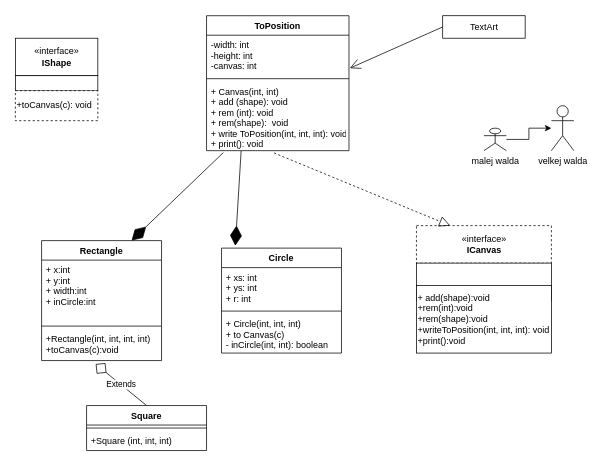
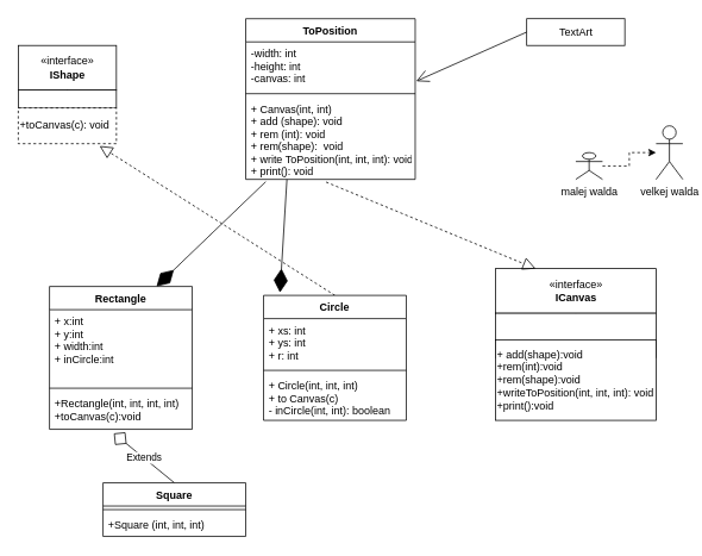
  <mxCell id="0" />
  <mxCell id="1" parent="0" />
  <mxCell id="2" value="" style="edgeStyle=orthogonalEdgeStyle;rounded=0;orthogonalLoop=1;jettySize=auto;html=1;" parent="1" source="3" target="5" edge="1"><mxGeometry relative="1" as="geometry" /></mxCell>
- <mxCell id="3" value="«interface»&lt;br&gt;&lt;b&gt;ICanvas&lt;/b&gt;" style="html=1;dashed=1;" parent="1" vertex="1"><mxGeometry x="555" y="300" width="180" height="50" as="geometry" /></mxCell>
+ <mxCell id="3" value="«interface»&lt;br&gt;&lt;b&gt;ICanvas&lt;/b&gt;" style="html=1;" parent="1" vertex="1"><mxGeometry x="555" y="300" width="180" height="50" as="geometry" /></mxCell>
  <mxCell id="4" value="" style="edgeStyle=orthogonalEdgeStyle;rounded=0;orthogonalLoop=1;jettySize=auto;html=1;" parent="1" source="5" target="6" edge="1"><mxGeometry relative="1" as="geometry" /></mxCell>
  <mxCell id="5" value="" style="html=1;" parent="1" vertex="1"><mxGeometry x="555" y="350" width="180" height="50" as="geometry" /></mxCell>
  <mxCell id="6" value="&lt;div&gt;&lt;span&gt;+ add(shape):void&lt;/span&gt;&lt;/div&gt;&lt;div&gt;&lt;span&gt;+rem(int):void&lt;/span&gt;&lt;/div&gt;&lt;div&gt;&lt;span&gt;+rem(shape):void&lt;/span&gt;&lt;/div&gt;&lt;div&gt;&lt;span&gt;+writeToPosition(int, int, int): void&lt;/span&gt;&lt;/div&gt;&lt;div&gt;&lt;span&gt;+print():void&lt;/span&gt;&lt;/div&gt;" style="html=1;align=left;" parent="1" vertex="1"><mxGeometry x="555" y="380" width="180" height="90" as="geometry" /></mxCell>
  <mxCell id="7" value="" style="edgeStyle=orthogonalEdgeStyle;rounded=0;orthogonalLoop=1;jettySize=auto;html=1;" parent="1" source="8" target="10" edge="1"><mxGeometry relative="1" as="geometry"><Array as="points"><mxPoint x="20" y="120" /><mxPoint x="20" y="120" /></Array></mxGeometry></mxCell>
  <mxCell id="8" value="«interface»&lt;br&gt;&lt;b&gt;IShape&lt;/b&gt;" style="html=1;" parent="1" vertex="1"><mxGeometry x="20" y="50" width="110" height="50" as="geometry" /></mxCell>
  <mxCell id="9" value="" style="edgeStyle=orthogonalEdgeStyle;rounded=0;orthogonalLoop=1;jettySize=auto;html=1;" parent="1" source="10" target="11" edge="1"><mxGeometry relative="1" as="geometry" /></mxCell>
  <mxCell id="10" value="" style="html=1;" parent="1" vertex="1"><mxGeometry x="20" y="100" width="110" height="20" as="geometry" /></mxCell>
  <mxCell id="11" value="+toCanvas(c): void" style="html=1;align=left;dashed=1;" parent="1" vertex="1"><mxGeometry x="20" y="120" width="110" height="40" as="geometry" /></mxCell>
  <mxCell id="12" value="Extends" style="endArrow=diamond;endSize=16;endFill=0;html=1;exitX=0.5;exitY=0;exitDx=0;exitDy=0;entryX=0.451;entryY=1.11;entryDx=0;entryDy=0;entryPerimeter=0;" parent="1" source="13" target="19" edge="1"><mxGeometry width="160" relative="1" as="geometry"><mxPoint x="335" y="302" as="sourcePoint" /><mxPoint x="495" y="302" as="targetPoint" /></mxGeometry></mxCell>
  <mxCell id="13" value="Square" style="swimlane;fontStyle=1;align=center;verticalAlign=top;childLayout=stackLayout;horizontal=1;startSize=26;horizontalStack=0;resizeParent=1;resizeParentMax=0;resizeLast=0;collapsible=1;marginBottom=0;" parent="1" vertex="1"><mxGeometry x="115" y="540" width="160" height="60" as="geometry" /></mxCell>
  <mxCell id="14" value="" style="line;strokeWidth=1;fillColor=none;align=left;verticalAlign=middle;spacingTop=-1;spacingLeft=3;spacingRight=3;rotatable=0;labelPosition=right;points=[];portConstraint=eastwest;" parent="13" vertex="1"><mxGeometry y="26" width="160" height="8" as="geometry" /></mxCell>
  <mxCell id="15" value="+Square (int, int, int)" style="text;strokeColor=none;fillColor=none;align=left;verticalAlign=top;spacingLeft=4;spacingRight=4;overflow=hidden;rotatable=0;points=[[0,0.5],[1,0.5]];portConstraint=eastwest;" parent="13" vertex="1"><mxGeometry y="34" width="160" height="26" as="geometry" /></mxCell>
  <mxCell id="16" value="Rectangle" style="swimlane;fontStyle=1;align=center;verticalAlign=top;childLayout=stackLayout;horizontal=1;startSize=26;horizontalStack=0;resizeParent=1;resizeParentMax=0;resizeLast=0;collapsible=1;marginBottom=0;" parent="1" vertex="1"><mxGeometry x="55" y="320" width="160" height="160" as="geometry" /></mxCell>
  <mxCell id="17" value="+ x:int&#10;+ y:int&#10;+ width:int&#10;+ inCircle:int&#10;&#10;" style="text;strokeColor=none;fillColor=none;align=left;verticalAlign=top;spacingLeft=4;spacingRight=4;overflow=hidden;rotatable=0;points=[[0,0.5],[1,0.5]];portConstraint=eastwest;" parent="16" vertex="1"><mxGeometry y="26" width="160" height="84" as="geometry" /></mxCell>
  <mxCell id="18" value="" style="line;strokeWidth=1;fillColor=none;align=left;verticalAlign=middle;spacingTop=-1;spacingLeft=3;spacingRight=3;rotatable=0;labelPosition=right;points=[];portConstraint=eastwest;" parent="16" vertex="1"><mxGeometry y="110" width="160" height="8" as="geometry" /></mxCell>
  <mxCell id="19" value="+Rectangle(int, int, int, int)&#10;+toCanvas(c):void" style="text;strokeColor=none;fillColor=none;align=left;verticalAlign=top;spacingLeft=4;spacingRight=4;overflow=hidden;rotatable=0;points=[[0,0.5],[1,0.5]];portConstraint=eastwest;" parent="16" vertex="1"><mxGeometry y="118" width="160" height="42" as="geometry" /></mxCell>
+ <mxCell id="20" value="" style="endArrow=block;dashed=1;endFill=0;endSize=12;html=1;exitX=0.5;exitY=0;exitDx=0;exitDy=0;entryX=0.829;entryY=1.065;entryDx=0;entryDy=0;entryPerimeter=0;" parent="1" source="26" target="11" edge="1"><mxGeometry width="160" relative="1" as="geometry"><mxPoint x="335" y="230" as="sourcePoint" /><mxPoint x="495" y="230" as="targetPoint" /></mxGeometry></mxCell>
  <mxCell id="21" value="" style="endArrow=block;dashed=1;endFill=0;endSize=12;html=1;exitX=0.474;exitY=1.033;exitDx=0;exitDy=0;exitPerimeter=0;entryX=0.25;entryY=0;entryDx=0;entryDy=0;" parent="1" source="25" target="3" edge="1"><mxGeometry width="160" relative="1" as="geometry"><mxPoint x="335" y="190" as="sourcePoint" /><mxPoint x="495" y="190" as="targetPoint" /><Array as="points" /></mxGeometry></mxCell>
  <mxCell id="22" value="ToPosition" style="swimlane;fontStyle=1;align=center;verticalAlign=top;childLayout=stackLayout;horizontal=1;startSize=26;horizontalStack=0;resizeParent=1;resizeParentMax=0;resizeLast=0;collapsible=1;marginBottom=0;" parent="1" vertex="1"><mxGeometry x="275" y="20" width="190" height="180" as="geometry" /></mxCell>
  <mxCell id="23" value="-width: int&#10;-height: int&#10;-canvas: int" style="text;strokeColor=none;fillColor=none;align=left;verticalAlign=top;spacingLeft=4;spacingRight=4;overflow=hidden;rotatable=0;points=[[0,0.5],[1,0.5]];portConstraint=eastwest;" parent="22" vertex="1"><mxGeometry y="26" width="190" height="54" as="geometry" /></mxCell>
  <mxCell id="24" value="" style="line;strokeWidth=1;fillColor=none;align=left;verticalAlign=middle;spacingTop=-1;spacingLeft=3;spacingRight=3;rotatable=0;labelPosition=right;points=[];portConstraint=eastwest;" parent="22" vertex="1"><mxGeometry y="80" width="190" height="8" as="geometry" /></mxCell>
  <mxCell id="25" value="+ Canvas(int, int)&#10;+ add (shape): void&#10;+ rem (int): void&#10;+ rem(shape):  void&#10;+ write ToPosition(int, int, int): void&#10;+ print(): void&#10;" style="text;strokeColor=none;fillColor=none;align=left;verticalAlign=top;spacingLeft=4;spacingRight=4;overflow=hidden;rotatable=0;points=[[0,0.5],[1,0.5]];portConstraint=eastwest;" parent="22" vertex="1"><mxGeometry y="88" width="190" height="92" as="geometry" /></mxCell>
  <mxCell id="26" value="Circle" style="swimlane;fontStyle=1;align=center;verticalAlign=top;childLayout=stackLayout;horizontal=1;startSize=26;horizontalStack=0;resizeParent=1;resizeParentMax=0;resizeLast=0;collapsible=1;marginBottom=0;" parent="1" vertex="1"><mxGeometry x="295" y="330" width="160" height="140" as="geometry" /></mxCell>
  <mxCell id="27" value="+ xs: int&#10;+ ys: int &#10;+ r: int" style="text;strokeColor=none;fillColor=none;align=left;verticalAlign=top;spacingLeft=4;spacingRight=4;overflow=hidden;rotatable=0;points=[[0,0.5],[1,0.5]];portConstraint=eastwest;" parent="26" vertex="1"><mxGeometry y="26" width="160" height="54" as="geometry" /></mxCell>
  <mxCell id="28" value="" style="line;strokeWidth=1;fillColor=none;align=left;verticalAlign=middle;spacingTop=-1;spacingLeft=3;spacingRight=3;rotatable=0;labelPosition=right;points=[];portConstraint=eastwest;" parent="26" vertex="1"><mxGeometry y="80" width="160" height="8" as="geometry" /></mxCell>
  <mxCell id="29" value="+ Circle(int, int, int)&#10;+ to Canvas(c)&#10;- inCircle(int, int): boolean" style="text;strokeColor=none;fillColor=none;align=left;verticalAlign=top;spacingLeft=4;spacingRight=4;overflow=hidden;rotatable=0;points=[[0,0.5],[1,0.5]];portConstraint=eastwest;" parent="26" vertex="1"><mxGeometry y="88" width="160" height="52" as="geometry" /></mxCell>
  <mxCell id="30" value="" style="endArrow=diamondThin;endFill=1;endSize=24;html=1;exitX=0.243;exitY=1.002;exitDx=0;exitDy=0;exitPerimeter=0;entryX=0.115;entryY=-0.023;entryDx=0;entryDy=0;entryPerimeter=0;" parent="1" source="25" target="26" edge="1"><mxGeometry width="160" relative="1" as="geometry"><mxPoint x="335" y="190" as="sourcePoint" /><mxPoint x="495" y="190" as="targetPoint" /></mxGeometry></mxCell>
  <mxCell id="31" value="" style="endArrow=diamondThin;endFill=1;endSize=24;html=1;exitX=0.118;exitY=1.028;exitDx=0;exitDy=0;exitPerimeter=0;entryX=0.75;entryY=0;entryDx=0;entryDy=0;" parent="1" source="25" edge="1" target="16"><mxGeometry width="160" relative="1" as="geometry"><mxPoint x="335" y="190" as="sourcePoint" /><mxPoint x="65" y="229" as="targetPoint" /></mxGeometry></mxCell>
  <mxCell id="32" value="TextArt" style="html=1;" parent="1" vertex="1"><mxGeometry x="590" y="20" width="110" height="30" as="geometry" /></mxCell>
  <mxCell id="33" value="" style="endArrow=open;endFill=1;endSize=12;html=1;exitX=0;exitY=0.5;exitDx=0;exitDy=0;entryX=1.006;entryY=0.815;entryDx=0;entryDy=0;entryPerimeter=0;" parent="1" source="32" target="23" edge="1"><mxGeometry width="160" relative="1" as="geometry"><mxPoint x="335" y="190" as="sourcePoint" /><mxPoint x="495" y="190" as="targetPoint" /></mxGeometry></mxCell>
  <mxCell id="34" value="velkej walda" style="shape=umlActor;verticalLabelPosition=bottom;labelBackgroundColor=#ffffff;verticalAlign=top;html=1;outlineConnect=0;" vertex="1" parent="1"><mxGeometry x="735" y="140" width="30" height="60" as="geometry" /></mxCell>
- <mxCell id="35" value="" style="edgeStyle=orthogonalEdgeStyle;rounded=0;orthogonalLoop=1;jettySize=auto;html=1;" edge="1" parent="1" source="36" target="34"><mxGeometry relative="1" as="geometry" /></mxCell>
+ <mxCell id="35" value="" style="edgeStyle=orthogonalEdgeStyle;rounded=0;orthogonalLoop=1;jettySize=auto;html=1;dashed=1;" edge="1" parent="1" source="36" target="34"><mxGeometry relative="1" as="geometry" /></mxCell>
  <mxCell id="36" value="malej walda" style="shape=umlActor;verticalLabelPosition=bottom;labelBackgroundColor=#ffffff;verticalAlign=top;html=1;outlineConnect=0;" vertex="1" parent="1"><mxGeometry x="645" y="170" width="30" height="30" as="geometry" /></mxCell>
